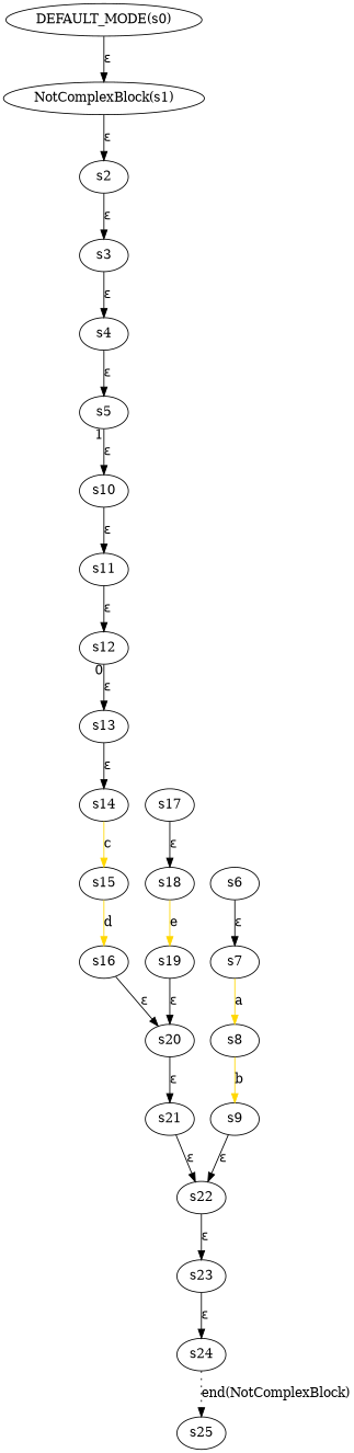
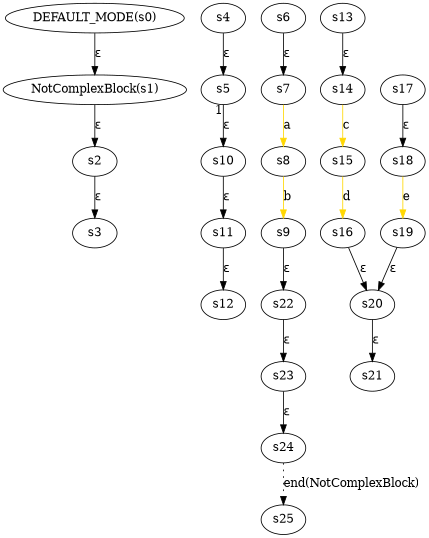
  digraph {
    rankdir=TB
    "DEFAULT_MODE(s0)"
    "NotComplexBlock(s1)"
    s2
    s3
    s4
    s5
    s10
    s6
    s7
    s11
    s8
    s9
    s22
    s23
    s24
    s25
    s12
    s13
    s14
    s17
    s18
    s15
    s16
    s20
    s21
    s19
    "DEFAULT_MODE(s0)" -> "NotComplexBlock(s1)" [label="ε"]
    "NotComplexBlock(s1)" -> s2 [label="ε"]
    s2 -> s3 [label="ε"]
-   s3 -> s4 [label="ε"]
    s4 -> s5 [label="ε"]
    s5 -> s10 [label="ε" taillabel=1]
    s10 -> s11 [label="ε"]
    s6 -> s7 [label="ε"]
    s7 -> s8 [color=gold label=a]
    s11 -> s12 [label="ε"]
    s8 -> s9 [color=gold label=b]
    s9 -> s22 [label="ε"]
    s22 -> s23 [label="ε"]
    s23 -> s24 [label="ε"]
    s24 -> s25 [label="end(NotComplexBlock)" style=dotted]
-   s12 -> s13 [label="ε" taillabel=0]
    s13 -> s14 [label="ε"]
    s14 -> s15 [color=gold label=c]
    s17 -> s18 [label="ε"]
    s18 -> s19 [color=gold label=e]
    s15 -> s16 [color=gold label=d]
    s16 -> s20 [label="ε"]
    s20 -> s21 [label="ε"]
-   s21 -> s22 [label="ε"]
    s19 -> s20 [label="ε"]
  }
